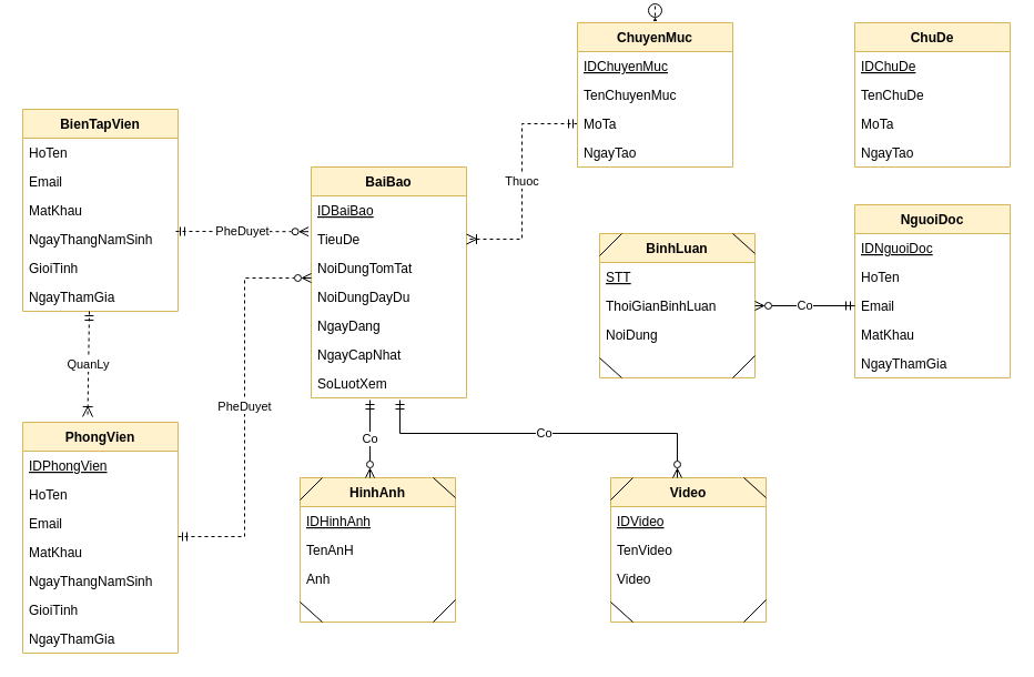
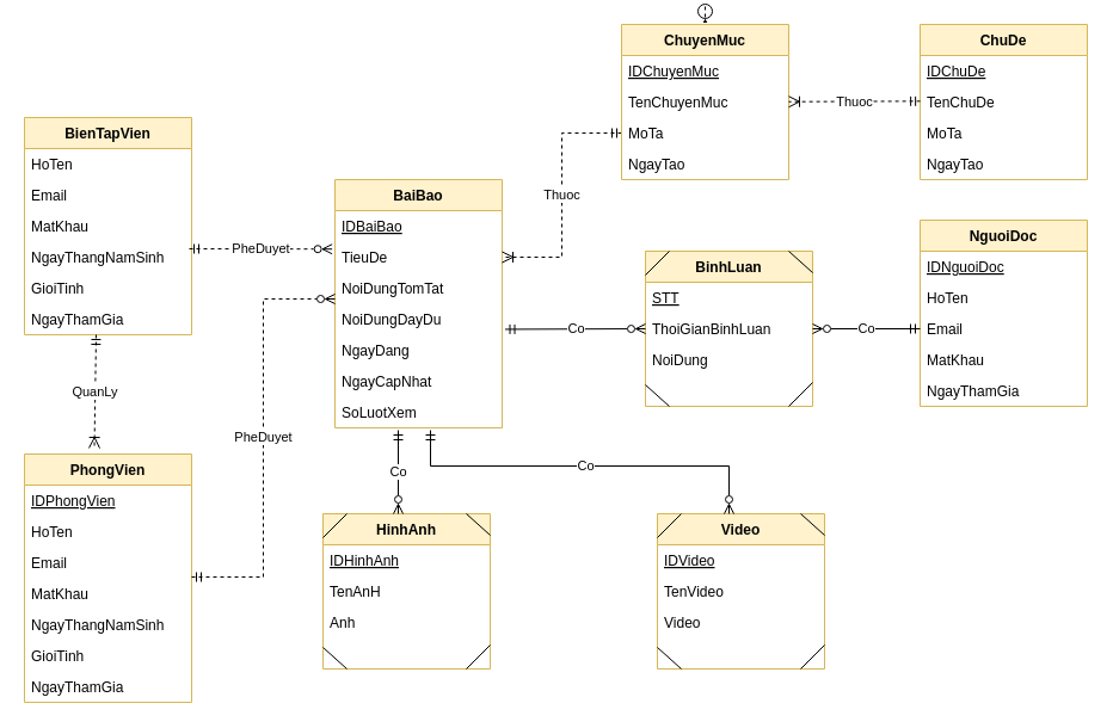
  <mxCell id="0" />
  <mxCell id="1" parent="0" />
  <mxCell id="2" value="BienTapVien" style="swimlane;fontStyle=1;childLayout=stackLayout;horizontal=1;startSize=26;horizontalStack=0;resizeParent=1;resizeParentMax=0;resizeLast=0;collapsible=1;marginBottom=0;fillColor=#fff2cc;strokeColor=#d6b656;" vertex="1" parent="1"><mxGeometry x="20" y="98" width="140" height="182" as="geometry" /></mxCell>
  <mxCell id="3" value="HoTen" style="text;align=left;verticalAlign=top;spacingLeft=4;spacingRight=4;overflow=hidden;rotatable=0;points=[[0,0.5],[1,0.5]];portConstraint=eastwest;" vertex="1" parent="2"><mxGeometry y="26" width="140" height="26" as="geometry" /></mxCell>
  <mxCell id="4" value="Email" style="text;align=left;verticalAlign=top;spacingLeft=4;spacingRight=4;overflow=hidden;rotatable=0;points=[[0,0.5],[1,0.5]];portConstraint=eastwest;" vertex="1" parent="2"><mxGeometry y="52" width="140" height="26" as="geometry" /></mxCell>
  <mxCell id="5" value="MatKhau" style="text;align=left;verticalAlign=top;spacingLeft=4;spacingRight=4;overflow=hidden;rotatable=0;points=[[0,0.5],[1,0.5]];portConstraint=eastwest;" vertex="1" parent="2"><mxGeometry y="78" width="140" height="26" as="geometry" /></mxCell>
  <mxCell id="6" value="NgayThangNamSinh" style="text;align=left;verticalAlign=top;spacingLeft=4;spacingRight=4;overflow=hidden;rotatable=0;points=[[0,0.5],[1,0.5]];portConstraint=eastwest;" vertex="1" parent="2"><mxGeometry y="104" width="140" height="26" as="geometry" /></mxCell>
  <mxCell id="7" value="GioiTinh" style="text;align=left;verticalAlign=top;spacingLeft=4;spacingRight=4;overflow=hidden;rotatable=0;points=[[0,0.5],[1,0.5]];portConstraint=eastwest;" vertex="1" parent="2"><mxGeometry y="130" width="140" height="26" as="geometry" /></mxCell>
  <mxCell id="8" value="NgayThamGia" style="text;align=left;verticalAlign=top;spacingLeft=4;spacingRight=4;overflow=hidden;rotatable=0;points=[[0,0.5],[1,0.5]];portConstraint=eastwest;" vertex="1" parent="2"><mxGeometry y="156" width="140" height="26" as="geometry" /></mxCell>
  <mxCell id="9" value="PhongVien" style="swimlane;fontStyle=1;childLayout=stackLayout;horizontal=1;startSize=26;horizontalStack=0;resizeParent=1;resizeParentMax=0;resizeLast=0;collapsible=1;marginBottom=0;fillColor=#fff2cc;strokeColor=#d6b656;" vertex="1" parent="1"><mxGeometry x="20" y="380" width="140" height="208" as="geometry" /></mxCell>
  <mxCell id="10" value="IDPhongVien" style="text;align=left;verticalAlign=top;spacingLeft=4;spacingRight=4;overflow=hidden;rotatable=0;points=[[0,0.5],[1,0.5]];portConstraint=eastwest;fontStyle=4" vertex="1" parent="9"><mxGeometry y="26" width="140" height="26" as="geometry" /></mxCell>
  <mxCell id="11" value="HoTen" style="text;align=left;verticalAlign=top;spacingLeft=4;spacingRight=4;overflow=hidden;rotatable=0;points=[[0,0.5],[1,0.5]];portConstraint=eastwest;" vertex="1" parent="9"><mxGeometry y="52" width="140" height="26" as="geometry" /></mxCell>
  <mxCell id="12" value="Email" style="text;align=left;verticalAlign=top;spacingLeft=4;spacingRight=4;overflow=hidden;rotatable=0;points=[[0,0.5],[1,0.5]];portConstraint=eastwest;" vertex="1" parent="9"><mxGeometry y="78" width="140" height="26" as="geometry" /></mxCell>
  <mxCell id="13" value="MatKhau" style="text;align=left;verticalAlign=top;spacingLeft=4;spacingRight=4;overflow=hidden;rotatable=0;points=[[0,0.5],[1,0.5]];portConstraint=eastwest;" vertex="1" parent="9"><mxGeometry y="104" width="140" height="26" as="geometry" /></mxCell>
  <mxCell id="14" value="NgayThangNamSinh" style="text;align=left;verticalAlign=top;spacingLeft=4;spacingRight=4;overflow=hidden;rotatable=0;points=[[0,0.5],[1,0.5]];portConstraint=eastwest;" vertex="1" parent="9"><mxGeometry y="130" width="140" height="26" as="geometry" /></mxCell>
  <mxCell id="15" value="GioiTinh" style="text;align=left;verticalAlign=top;spacingLeft=4;spacingRight=4;overflow=hidden;rotatable=0;points=[[0,0.5],[1,0.5]];portConstraint=eastwest;" vertex="1" parent="9"><mxGeometry y="156" width="140" height="26" as="geometry" /></mxCell>
  <mxCell id="16" value="NgayThamGia" style="text;align=left;verticalAlign=top;spacingLeft=4;spacingRight=4;overflow=hidden;rotatable=0;points=[[0,0.5],[1,0.5]];portConstraint=eastwest;" vertex="1" parent="9"><mxGeometry y="182" width="140" height="26" as="geometry" /></mxCell>
  <mxCell id="17" value="BaiBao" style="swimlane;fontStyle=1;childLayout=stackLayout;horizontal=1;startSize=26;horizontalStack=0;resizeParent=1;resizeParentMax=0;resizeLast=0;collapsible=1;marginBottom=0;fillColor=#fff2cc;strokeColor=#d6b656;" vertex="1" parent="1"><mxGeometry x="280" y="150" width="140" height="208" as="geometry" /></mxCell>
  <mxCell id="18" value="IDBaiBao" style="text;align=left;verticalAlign=top;spacingLeft=4;spacingRight=4;overflow=hidden;rotatable=0;points=[[0,0.5],[1,0.5]];portConstraint=eastwest;fontStyle=4" vertex="1" parent="17"><mxGeometry y="26" width="140" height="26" as="geometry" /></mxCell>
  <mxCell id="19" value="TieuDe" style="text;align=left;verticalAlign=top;spacingLeft=4;spacingRight=4;overflow=hidden;rotatable=0;points=[[0,0.5],[1,0.5]];portConstraint=eastwest;" vertex="1" parent="17"><mxGeometry y="52" width="140" height="26" as="geometry" /></mxCell>
  <mxCell id="20" value="NoiDungTomTat" style="text;align=left;verticalAlign=top;spacingLeft=4;spacingRight=4;overflow=hidden;rotatable=0;points=[[0,0.5],[1,0.5]];portConstraint=eastwest;" vertex="1" parent="17"><mxGeometry y="78" width="140" height="26" as="geometry" /></mxCell>
  <mxCell id="21" value="NoiDungDayDu        " style="text;align=left;verticalAlign=top;spacingLeft=4;spacingRight=4;overflow=hidden;rotatable=0;points=[[0,0.5],[1,0.5]];portConstraint=eastwest;" vertex="1" parent="17"><mxGeometry y="104" width="140" height="26" as="geometry" /></mxCell>
  <mxCell id="22" value="NgayDang" style="text;align=left;verticalAlign=top;spacingLeft=4;spacingRight=4;overflow=hidden;rotatable=0;points=[[0,0.5],[1,0.5]];portConstraint=eastwest;" vertex="1" parent="17"><mxGeometry y="130" width="140" height="26" as="geometry" /></mxCell>
  <mxCell id="23" value="NgayCapNhat" style="text;align=left;verticalAlign=top;spacingLeft=4;spacingRight=4;overflow=hidden;rotatable=0;points=[[0,0.5],[1,0.5]];portConstraint=eastwest;" vertex="1" parent="17"><mxGeometry y="156" width="140" height="26" as="geometry" /></mxCell>
  <mxCell id="24" value="SoLuotXem" style="text;align=left;verticalAlign=top;spacingLeft=4;spacingRight=4;overflow=hidden;rotatable=0;points=[[0,0.5],[1,0.5]];portConstraint=eastwest;" vertex="1" parent="17"><mxGeometry y="182" width="140" height="26" as="geometry" /></mxCell>
  <mxCell id="25" value="ChuDe" style="swimlane;fontStyle=1;childLayout=stackLayout;horizontal=1;startSize=26;horizontalStack=0;resizeParent=1;resizeParentMax=0;resizeLast=0;collapsible=1;marginBottom=0;fillColor=#fff2cc;strokeColor=#d6b656;" vertex="1" parent="1"><mxGeometry x="770" y="20" width="140" height="130" as="geometry" /></mxCell>
  <mxCell id="26" value="IDChuDe" style="text;align=left;verticalAlign=top;spacingLeft=4;spacingRight=4;overflow=hidden;rotatable=0;points=[[0,0.5],[1,0.5]];portConstraint=eastwest;fontStyle=4" vertex="1" parent="25"><mxGeometry y="26" width="140" height="26" as="geometry" /></mxCell>
  <mxCell id="27" value="TenChuDe" style="text;align=left;verticalAlign=top;spacingLeft=4;spacingRight=4;overflow=hidden;rotatable=0;points=[[0,0.5],[1,0.5]];portConstraint=eastwest;" vertex="1" parent="25"><mxGeometry y="52" width="140" height="26" as="geometry" /></mxCell>
  <mxCell id="28" value="MoTa" style="text;align=left;verticalAlign=top;spacingLeft=4;spacingRight=4;overflow=hidden;rotatable=0;points=[[0,0.5],[1,0.5]];portConstraint=eastwest;" vertex="1" parent="25"><mxGeometry y="78" width="140" height="26" as="geometry" /></mxCell>
  <mxCell id="29" value="NgayTao" style="text;align=left;verticalAlign=top;spacingLeft=4;spacingRight=4;overflow=hidden;rotatable=0;points=[[0,0.5],[1,0.5]];portConstraint=eastwest;" vertex="1" parent="25"><mxGeometry y="104" width="140" height="26" as="geometry" /></mxCell>
  <mxCell id="30" value="" style="group;" vertex="1" connectable="0" parent="1"><mxGeometry x="270" y="430" width="140" height="130" as="geometry" /></mxCell>
  <mxCell id="31" value="HinhAnh" style="swimlane;fontStyle=1;childLayout=stackLayout;horizontal=1;startSize=26;horizontalStack=0;resizeParent=1;resizeParentMax=0;resizeLast=0;collapsible=1;marginBottom=0;fillColor=#fff2cc;strokeColor=#d6b656;" vertex="1" parent="30"><mxGeometry width="140" height="130" as="geometry" /></mxCell>
  <mxCell id="32" value="" style="endArrow=none;html=1;rounded=0;" edge="1" parent="31"><mxGeometry relative="1" as="geometry"><mxPoint x="120" as="sourcePoint" /><mxPoint x="140" y="18" as="targetPoint" /></mxGeometry></mxCell>
  <mxCell id="33" value="IDHinhAnh" style="text;align=left;verticalAlign=top;spacingLeft=4;spacingRight=4;overflow=hidden;rotatable=0;points=[[0,0.5],[1,0.5]];portConstraint=eastwest;fontStyle=4" vertex="1" parent="31"><mxGeometry y="26" width="140" height="26" as="geometry" /></mxCell>
  <mxCell id="34" value="TenAnH" style="text;align=left;verticalAlign=top;spacingLeft=4;spacingRight=4;overflow=hidden;rotatable=0;points=[[0,0.5],[1,0.5]];portConstraint=eastwest;" vertex="1" parent="31"><mxGeometry y="52" width="140" height="26" as="geometry" /></mxCell>
  <mxCell id="35" value="Anh" style="text;align=left;verticalAlign=top;spacingLeft=4;spacingRight=4;overflow=hidden;rotatable=0;points=[[0,0.5],[1,0.5]];portConstraint=eastwest;" vertex="1" parent="31"><mxGeometry y="78" width="140" height="52" as="geometry" /></mxCell>
  <mxCell id="36" value="" style="endArrow=none;html=1;rounded=0;" edge="1" parent="31"><mxGeometry relative="1" as="geometry"><mxPoint x="120" y="130" as="sourcePoint" /><mxPoint x="140" y="110" as="targetPoint" /></mxGeometry></mxCell>
  <mxCell id="37" value="" style="endArrow=none;html=1;rounded=0;" edge="1" parent="31"><mxGeometry relative="1" as="geometry"><mxPoint y="112" as="sourcePoint" /><mxPoint x="20" y="130" as="targetPoint" /></mxGeometry></mxCell>
  <mxCell id="38" value="" style="endArrow=none;html=1;rounded=0;" edge="1" parent="30"><mxGeometry relative="1" as="geometry"><mxPoint y="20" as="sourcePoint" /><mxPoint x="20" as="targetPoint" /></mxGeometry></mxCell>
  <mxCell id="39" value="" style="group;" vertex="1" connectable="0" parent="1"><mxGeometry x="550" y="430" width="140" height="130" as="geometry" /></mxCell>
  <mxCell id="40" value="Video" style="swimlane;fontStyle=1;childLayout=stackLayout;horizontal=1;startSize=26;horizontalStack=0;resizeParent=1;resizeParentMax=0;resizeLast=0;collapsible=1;marginBottom=0;fillColor=#fff2cc;strokeColor=#d6b656;" vertex="1" parent="39"><mxGeometry width="140" height="130" as="geometry" /></mxCell>
  <mxCell id="41" value="" style="endArrow=none;html=1;rounded=0;" edge="1" parent="40"><mxGeometry relative="1" as="geometry"><mxPoint x="120" as="sourcePoint" /><mxPoint x="140" y="18" as="targetPoint" /></mxGeometry></mxCell>
  <mxCell id="42" value="Co" style="endArrow=ERzeroToMany;endSize=6;html=1;rounded=0;endFill=0;startArrow=ERmandOne;startFill=0;edgeStyle=orthogonalEdgeStyle;" edge="1" parent="40"><mxGeometry width="160" relative="1" as="geometry"><mxPoint x="-190" y="-70" as="sourcePoint" /><mxPoint x="60" as="targetPoint" /><Array as="points"><mxPoint x="-190" y="-40" /><mxPoint x="60" y="-40" /></Array></mxGeometry></mxCell>
  <mxCell id="43" value="IDVideo" style="text;align=left;verticalAlign=top;spacingLeft=4;spacingRight=4;overflow=hidden;rotatable=0;points=[[0,0.5],[1,0.5]];portConstraint=eastwest;fontStyle=4" vertex="1" parent="40"><mxGeometry y="26" width="140" height="26" as="geometry" /></mxCell>
  <mxCell id="44" value="TenVideo" style="text;align=left;verticalAlign=top;spacingLeft=4;spacingRight=4;overflow=hidden;rotatable=0;points=[[0,0.5],[1,0.5]];portConstraint=eastwest;" vertex="1" parent="40"><mxGeometry y="52" width="140" height="26" as="geometry" /></mxCell>
  <mxCell id="45" value="Video" style="text;align=left;verticalAlign=top;spacingLeft=4;spacingRight=4;overflow=hidden;rotatable=0;points=[[0,0.5],[1,0.5]];portConstraint=eastwest;" vertex="1" parent="40"><mxGeometry y="78" width="140" height="52" as="geometry" /></mxCell>
  <mxCell id="46" value="" style="endArrow=none;html=1;rounded=0;" edge="1" parent="40"><mxGeometry relative="1" as="geometry"><mxPoint x="120" y="130" as="sourcePoint" /><mxPoint x="140" y="110" as="targetPoint" /></mxGeometry></mxCell>
  <mxCell id="47" value="" style="endArrow=none;html=1;rounded=0;" edge="1" parent="40"><mxGeometry relative="1" as="geometry"><mxPoint y="112" as="sourcePoint" /><mxPoint x="20" y="130" as="targetPoint" /></mxGeometry></mxCell>
  <mxCell id="48" value="" style="endArrow=none;html=1;rounded=0;" edge="1" parent="39"><mxGeometry relative="1" as="geometry"><mxPoint y="20" as="sourcePoint" /><mxPoint x="20" as="targetPoint" /></mxGeometry></mxCell>
  <mxCell id="49" value="NguoiDoc" style="swimlane;fontStyle=1;childLayout=stackLayout;horizontal=1;startSize=26;horizontalStack=0;resizeParent=1;resizeParentMax=0;resizeLast=0;collapsible=1;marginBottom=0;fillColor=#fff2cc;strokeColor=#d6b656;" vertex="1" parent="1"><mxGeometry x="770" y="184" width="140" height="156" as="geometry" /></mxCell>
  <mxCell id="50" value="IDNguoiDoc" style="text;align=left;verticalAlign=top;spacingLeft=4;spacingRight=4;overflow=hidden;rotatable=0;points=[[0,0.5],[1,0.5]];portConstraint=eastwest;fontStyle=4" vertex="1" parent="49"><mxGeometry y="26" width="140" height="26" as="geometry" /></mxCell>
  <mxCell id="51" value="HoTen" style="text;align=left;verticalAlign=top;spacingLeft=4;spacingRight=4;overflow=hidden;rotatable=0;points=[[0,0.5],[1,0.5]];portConstraint=eastwest;" vertex="1" parent="49"><mxGeometry y="52" width="140" height="26" as="geometry" /></mxCell>
  <mxCell id="52" value="Email" style="text;align=left;verticalAlign=top;spacingLeft=4;spacingRight=4;overflow=hidden;rotatable=0;points=[[0,0.5],[1,0.5]];portConstraint=eastwest;" vertex="1" parent="49"><mxGeometry y="78" width="140" height="26" as="geometry" /></mxCell>
  <mxCell id="53" value="MatKhau" style="text;align=left;verticalAlign=top;spacingLeft=4;spacingRight=4;overflow=hidden;rotatable=0;points=[[0,0.5],[1,0.5]];portConstraint=eastwest;" vertex="1" parent="49"><mxGeometry y="104" width="140" height="26" as="geometry" /></mxCell>
  <mxCell id="54" value="NgayThamGia    " style="text;align=left;verticalAlign=top;spacingLeft=4;spacingRight=4;overflow=hidden;rotatable=0;points=[[0,0.5],[1,0.5]];portConstraint=eastwest;" vertex="1" parent="49"><mxGeometry y="130" width="140" height="26" as="geometry" /></mxCell>
  <mxCell id="55" value="QuanLy" style="endArrow=ERoneToMany;endSize=7;dashed=1;html=1;rounded=0;exitX=1.012;exitY=-0.103;exitDx=0;exitDy=0;exitPerimeter=0;entryX=0.418;entryY=-0.024;entryDx=0;entryDy=0;entryPerimeter=0;endFill=0;startArrow=ERmandOne;startFill=0;" edge="1" parent="1" target="9"><mxGeometry width="160" relative="1" as="geometry"><mxPoint x="80" y="280.002" as="sourcePoint" /><mxPoint x="205.28" y="281.354" as="targetPoint" /></mxGeometry></mxCell>
  <mxCell id="56" value="PheDuyet" style="endArrow=ERzeroToMany;endSize=6;dashed=1;html=1;rounded=0;endFill=0;startArrow=ERmandOne;startFill=0;entryX=-0.017;entryY=0.124;entryDx=0;entryDy=0;entryPerimeter=0;" edge="1" parent="1"><mxGeometry width="160" relative="1" as="geometry"><mxPoint x="158" y="208" as="sourcePoint" /><mxPoint x="277.62" y="208.224" as="targetPoint" /></mxGeometry></mxCell>
  <mxCell id="57" value="Viet" style="endArrow=ERzeroToMany;endSize=12;dashed=1;html=1;rounded=0;endFill=0;startArrow=none;startFill=0;" edge="1" parent="1" source="70"><mxGeometry width="160" relative="1" as="geometry"><mxPoint x="440" y="30" as="sourcePoint" /><mxPoint x="590" y="30" as="targetPoint" /></mxGeometry></mxCell>
  <mxCell id="58" value="Thuoc" style="endArrow=ERoneToMany;endSize=7;dashed=1;html=1;rounded=0;endFill=0;startArrow=ERmandOne;startFill=0;entryX=1;entryY=0.5;entryDx=0;entryDy=0;exitX=0;exitY=0.5;exitDx=0;exitDy=0;edgeStyle=orthogonalEdgeStyle;" edge="1" parent="1" source="73" target="19"><mxGeometry width="160" relative="1" as="geometry"><mxPoint x="450" y="94.51" as="sourcePoint" /><mxPoint x="588.04" y="94.504" as="targetPoint" /></mxGeometry></mxCell>
  <mxCell id="59" value="" style="group;" vertex="1" connectable="0" parent="1"><mxGeometry x="540" y="210" width="140" height="130" as="geometry" /></mxCell>
  <mxCell id="60" value="BinhLuan" style="swimlane;fontStyle=1;childLayout=stackLayout;horizontal=1;startSize=26;horizontalStack=0;resizeParent=1;resizeParentMax=0;resizeLast=0;collapsible=1;marginBottom=0;fillColor=#fff2cc;strokeColor=#d6b656;" vertex="1" parent="59"><mxGeometry width="140" height="130" as="geometry" /></mxCell>
  <mxCell id="61" value="" style="endArrow=none;html=1;rounded=0;" edge="1" parent="60"><mxGeometry relative="1" as="geometry"><mxPoint x="120" as="sourcePoint" /><mxPoint x="140" y="18" as="targetPoint" /></mxGeometry></mxCell>
  <mxCell id="62" value="STT" style="text;align=left;verticalAlign=top;spacingLeft=4;spacingRight=4;overflow=hidden;rotatable=0;points=[[0,0.5],[1,0.5]];portConstraint=eastwest;fontStyle=4" vertex="1" parent="60"><mxGeometry y="26" width="140" height="26" as="geometry" /></mxCell>
  <mxCell id="63" value="ThoiGianBinhLuan" style="text;align=left;verticalAlign=top;spacingLeft=4;spacingRight=4;overflow=hidden;rotatable=0;points=[[0,0.5],[1,0.5]];portConstraint=eastwest;" vertex="1" parent="60"><mxGeometry y="52" width="140" height="26" as="geometry" /></mxCell>
  <mxCell id="64" value="NoiDung" style="text;align=left;verticalAlign=top;spacingLeft=4;spacingRight=4;overflow=hidden;rotatable=0;points=[[0,0.5],[1,0.5]];portConstraint=eastwest;" vertex="1" parent="60"><mxGeometry y="78" width="140" height="52" as="geometry" /></mxCell>
  <mxCell id="65" value="" style="endArrow=none;html=1;rounded=0;" edge="1" parent="60"><mxGeometry relative="1" as="geometry"><mxPoint x="120" y="130" as="sourcePoint" /><mxPoint x="140" y="110" as="targetPoint" /></mxGeometry></mxCell>
  <mxCell id="66" value="" style="endArrow=none;html=1;rounded=0;" edge="1" parent="60"><mxGeometry relative="1" as="geometry"><mxPoint y="112" as="sourcePoint" /><mxPoint x="20" y="130" as="targetPoint" /></mxGeometry></mxCell>
  <mxCell id="67" value="" style="endArrow=none;html=1;rounded=0;" edge="1" parent="59"><mxGeometry relative="1" as="geometry"><mxPoint y="20" as="sourcePoint" /><mxPoint x="20" as="targetPoint" /></mxGeometry></mxCell>
+ <mxCell id="68" value="Co" style="endArrow=ERzeroToMany;endSize=6;html=1;rounded=0;endFill=0;startArrow=ERmandOne;startFill=0;exitX=1.018;exitY=-0.175;exitDx=0;exitDy=0;entryX=0;entryY=0.5;entryDx=0;entryDy=0;exitPerimeter=0;" edge="1" parent="1" source="22" target="63"><mxGeometry width="160" relative="1" as="geometry"><mxPoint x="720" y="170" as="sourcePoint" /><mxPoint x="870" y="170" as="targetPoint" /></mxGeometry></mxCell>
  <mxCell id="69" value="Co" style="endArrow=ERzeroToMany;endSize=6;html=1;rounded=0;endFill=0;startArrow=ERmandOne;startFill=0;entryX=1;entryY=0.5;entryDx=0;entryDy=0;" edge="1" parent="1" target="60"><mxGeometry width="160" relative="1" as="geometry"><mxPoint x="770" y="275" as="sourcePoint" /><mxPoint x="680" y="220" as="targetPoint" /></mxGeometry></mxCell>
  <mxCell id="70" value="ChuyenMuc" style="swimlane;fontStyle=1;childLayout=stackLayout;horizontal=1;startSize=26;horizontalStack=0;resizeParent=1;resizeParentMax=0;resizeLast=0;collapsible=1;marginBottom=0;fillColor=#fff2cc;strokeColor=#d6b656;" vertex="1" parent="1"><mxGeometry x="520" y="20" width="140" height="130" as="geometry" /></mxCell>
  <mxCell id="71" value="IDChuyenMuc" style="text;align=left;verticalAlign=top;spacingLeft=4;spacingRight=4;overflow=hidden;rotatable=0;points=[[0,0.5],[1,0.5]];portConstraint=eastwest;fontStyle=4" vertex="1" parent="70"><mxGeometry y="26" width="140" height="26" as="geometry" /></mxCell>
  <mxCell id="72" value="TenChuyenMuc    " style="text;align=left;verticalAlign=top;spacingLeft=4;spacingRight=4;overflow=hidden;rotatable=0;points=[[0,0.5],[1,0.5]];portConstraint=eastwest;" vertex="1" parent="70"><mxGeometry y="52" width="140" height="26" as="geometry" /></mxCell>
  <mxCell id="73" value="MoTa" style="text;align=left;verticalAlign=top;spacingLeft=4;spacingRight=4;overflow=hidden;rotatable=0;points=[[0,0.5],[1,0.5]];portConstraint=eastwest;" vertex="1" parent="70"><mxGeometry y="78" width="140" height="26" as="geometry" /></mxCell>
  <mxCell id="74" value="NgayTao" style="text;align=left;verticalAlign=top;spacingLeft=4;spacingRight=4;overflow=hidden;rotatable=0;points=[[0,0.5],[1,0.5]];portConstraint=eastwest;" vertex="1" parent="70"><mxGeometry y="104" width="140" height="26" as="geometry" /></mxCell>
+ <mxCell id="75" value="Thuoc" style="endArrow=ERoneToMany;endSize=7;dashed=1;html=1;rounded=0;endFill=0;startArrow=ERmandOne;startFill=0;exitX=0.001;exitY=1.474;exitDx=0;exitDy=0;exitPerimeter=0;" edge="1" parent="1" source="26" target="70"><mxGeometry width="160" relative="1" as="geometry"><mxPoint x="760" y="72" as="sourcePoint" /><mxPoint x="910" y="72" as="targetPoint" /></mxGeometry></mxCell>
  <mxCell id="76" value="Co" style="endArrow=ERzeroToMany;endSize=6;html=1;rounded=0;endFill=0;startArrow=ERmandOne;startFill=0;" edge="1" parent="1"><mxGeometry width="160" relative="1" as="geometry"><mxPoint x="333" y="360" as="sourcePoint" /><mxPoint x="333" y="430" as="targetPoint" /></mxGeometry></mxCell>
  <mxCell id="77" value="PheDuyet" style="endArrow=ERzeroToMany;endSize=6;dashed=1;html=1;rounded=0;endFill=0;startArrow=ERmandOne;startFill=0;edgeStyle=orthogonalEdgeStyle;" edge="1" parent="1"><mxGeometry width="160" relative="1" as="geometry"><mxPoint x="160" y="483" as="sourcePoint" /><mxPoint x="280" y="250" as="targetPoint" /><Array as="points"><mxPoint x="220" y="483" /><mxPoint x="220" y="250" /></Array></mxGeometry></mxCell>
